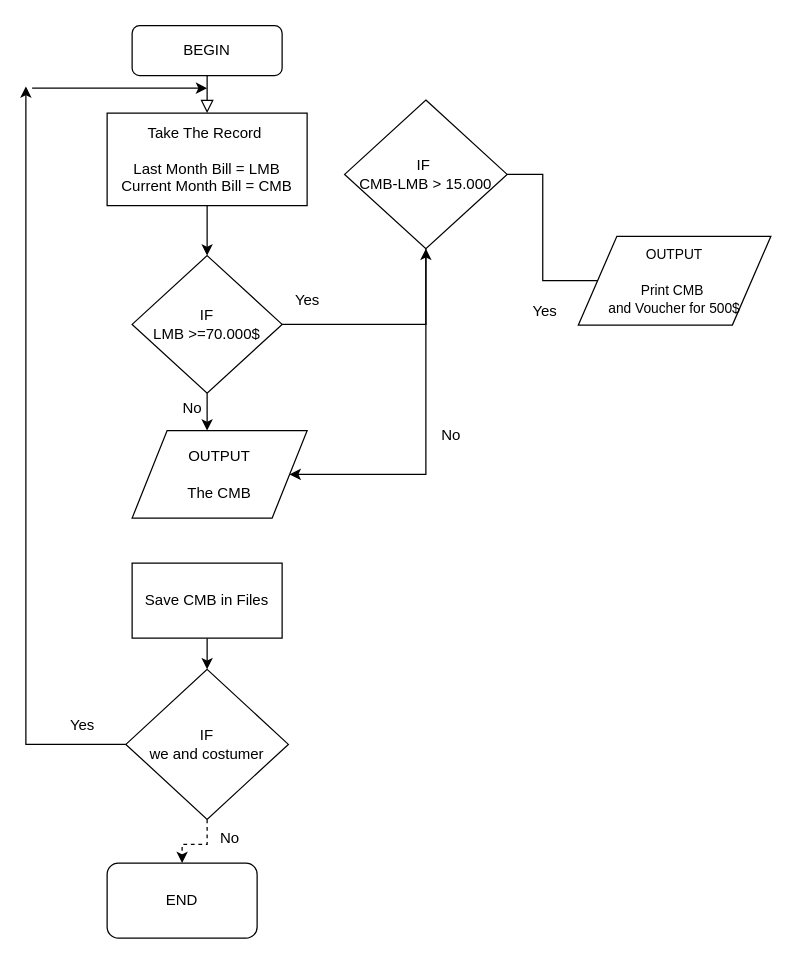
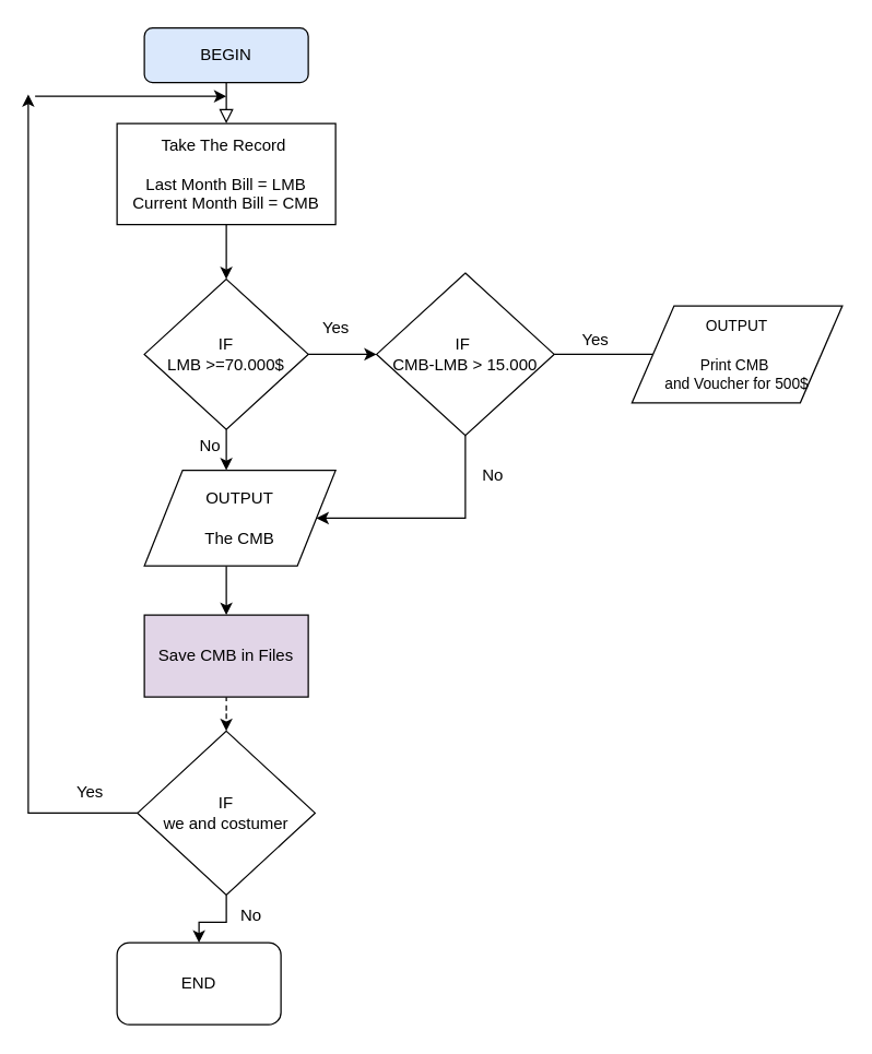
  <mxCell id="0" />
  <mxCell id="1" parent="0" />
  <mxCell id="2" value="" style="rounded=0;html=1;jettySize=auto;orthogonalLoop=1;fontSize=11;endArrow=block;endFill=0;endSize=8;strokeWidth=1;shadow=0;labelBackgroundColor=none;edgeStyle=orthogonalEdgeStyle;entryX=0.5;entryY=0;entryDx=0;entryDy=0;" parent="1" source="3" target="14" edge="1"><mxGeometry relative="1" as="geometry"><mxPoint x="165" y="120" as="targetPoint" /><Array as="points" /></mxGeometry></mxCell>
- <mxCell id="3" value="BEGIN" style="rounded=1;whiteSpace=wrap;html=1;fontSize=12;glass=0;strokeWidth=1;shadow=0;" parent="1" vertex="1"><mxGeometry x="105" y="20" width="120" height="40" as="geometry" /></mxCell>
+ <mxCell id="3" value="BEGIN" style="rounded=1;whiteSpace=wrap;html=1;fontSize=12;glass=0;strokeWidth=1;shadow=0;fillColor=#dae8fc;" parent="1" vertex="1"><mxGeometry x="105" y="20" width="120" height="40" as="geometry" /></mxCell>
  <mxCell id="4" style="edgeStyle=orthogonalEdgeStyle;rounded=0;orthogonalLoop=1;jettySize=auto;html=1;" parent="1" target="7" edge="1"><mxGeometry relative="1" as="geometry"><mxPoint x="165" y="164" as="sourcePoint" /><Array as="points"><mxPoint x="165" y="174" /><mxPoint x="165" y="174" /></Array></mxGeometry></mxCell>
  <mxCell id="5" value="" style="edgeStyle=orthogonalEdgeStyle;rounded=0;orthogonalLoop=1;jettySize=auto;html=1;" parent="1" source="7" edge="1"><mxGeometry relative="1" as="geometry"><mxPoint x="165" y="344" as="targetPoint" /><Array as="points"><mxPoint x="165" y="334" /><mxPoint x="165" y="334" /></Array></mxGeometry></mxCell>
  <mxCell id="6" value="" style="edgeStyle=orthogonalEdgeStyle;rounded=0;orthogonalLoop=1;jettySize=auto;html=1;" edge="1" parent="1" source="7" target="10"><mxGeometry relative="1" as="geometry" /></mxCell>
  <mxCell id="7" value="IF &lt;br&gt;LMB &amp;gt;=70.000$" style="rhombus;whiteSpace=wrap;html=1;" parent="1" vertex="1"><mxGeometry x="105" y="204" width="120" height="110" as="geometry" /></mxCell>
  <mxCell id="8" value="" style="edgeStyle=orthogonalEdgeStyle;rounded=0;orthogonalLoop=1;jettySize=auto;html=1;entryX=1;entryY=0.5;entryDx=0;entryDy=0;exitX=0.5;exitY=1;exitDx=0;exitDy=0;" parent="1" source="10" target="12" edge="1"><mxGeometry relative="1" as="geometry"><mxPoint x="327" y="384" as="targetPoint" /><Array as="points"><mxPoint x="340" y="379" /></Array></mxGeometry></mxCell>
  <mxCell id="9" value="" style="edgeStyle=orthogonalEdgeStyle;rounded=0;orthogonalLoop=1;jettySize=auto;html=1;endArrow=none;" edge="1" parent="1" source="10" target="20"><mxGeometry relative="1" as="geometry" /></mxCell>
- <mxCell id="10" value="IF&amp;nbsp;&lt;br&gt;CMB-LMB &amp;gt; 15.000" style="rhombus;whiteSpace=wrap;html=1;" parent="1" vertex="1"><mxGeometry x="275" y="79.5" width="130" height="119" as="geometry" /></mxCell>
+ <mxCell id="10" value="IF&amp;nbsp;&lt;br&gt;CMB-LMB &amp;gt; 15.000" style="rhombus;whiteSpace=wrap;html=1;" parent="1" vertex="1"><mxGeometry x="275" y="199.5" width="130" height="119" as="geometry" /></mxCell>
+ <mxCell id="11" value="" style="edgeStyle=orthogonalEdgeStyle;rounded=0;orthogonalLoop=1;jettySize=auto;html=1;" parent="1" source="12" target="22" edge="1"><mxGeometry relative="1" as="geometry"><Array as="points"><mxPoint x="165" y="430" /><mxPoint x="165" y="430" /></Array></mxGeometry></mxCell>
  <mxCell id="12" value="OUTPUT&lt;br&gt;&lt;br&gt;The CMB" style="shape=parallelogram;perimeter=parallelogramPerimeter;whiteSpace=wrap;html=1;" parent="1" vertex="1"><mxGeometry x="105" y="344" width="140" height="70" as="geometry" /></mxCell>
  <mxCell id="13" value="END" style="rounded=1;whiteSpace=wrap;html=1;" parent="1" vertex="1"><mxGeometry x="85" y="690" width="120" height="60" as="geometry" /></mxCell>
  <mxCell id="14" value="Take The Record&amp;nbsp;&lt;br&gt;&lt;br&gt;Last Month Bill = LMB&lt;br&gt;Current Month Bill = CMB" style="rounded=0;whiteSpace=wrap;html=1;" parent="1" vertex="1"><mxGeometry x="85" y="90" width="160" height="74" as="geometry" /></mxCell>
  <mxCell id="15" style="edgeStyle=orthogonalEdgeStyle;rounded=0;orthogonalLoop=1;jettySize=auto;html=1;exitX=0.5;exitY=1;exitDx=0;exitDy=0;" parent="1" source="10" target="10" edge="1"><mxGeometry relative="1" as="geometry" /></mxCell>
  <mxCell id="16" value="Yes" style="text;html=1;align=center;verticalAlign=middle;resizable=0;points=[];autosize=1;" parent="1" vertex="1"><mxGeometry x="225" y="230" width="40" height="20" as="geometry" /></mxCell>
  <mxCell id="17" value="Yes" style="text;html=1;align=center;verticalAlign=middle;resizable=0;points=[];autosize=1;" parent="1" vertex="1"><mxGeometry x="415" y="239" width="40" height="20" as="geometry" /></mxCell>
  <mxCell id="18" value="No" style="text;html=1;align=center;verticalAlign=middle;resizable=0;points=[];autosize=1;" parent="1" vertex="1"><mxGeometry x="345" y="338" width="30" height="20" as="geometry" /></mxCell>
  <mxCell id="19" value="No" style="text;html=1;align=center;verticalAlign=middle;resizable=0;points=[];autosize=1;" parent="1" vertex="1"><mxGeometry x="138" y="316" width="30" height="20" as="geometry" /></mxCell>
- <mxCell id="20" value="&lt;font style=&quot;font-size: 11px&quot;&gt;&lt;span style=&quot;text-align: left&quot;&gt;OUTPUT&lt;br&gt;&lt;br&gt;Print CMB&amp;nbsp;&lt;/span&gt;&lt;br style=&quot;text-align: left&quot;&gt;&lt;span style=&quot;text-align: left&quot;&gt;and Voucher for 500$&lt;/span&gt;&lt;/font&gt;" style="shape=parallelogram;perimeter=parallelogramPerimeter;whiteSpace=wrap;html=1;" parent="1" vertex="1"><mxGeometry x="462" y="188.5" width="154" height="71" as="geometry" /></mxCell>
- <mxCell id="21" value="" style="edgeStyle=orthogonalEdgeStyle;rounded=0;orthogonalLoop=1;jettySize=auto;html=1;" parent="1" source="22" target="25" edge="1"><mxGeometry relative="1" as="geometry" /></mxCell>
- <mxCell id="22" value="Save CMB in Files" style="rounded=0;whiteSpace=wrap;html=1;" parent="1" vertex="1"><mxGeometry x="105" y="450" width="120" height="60" as="geometry" /></mxCell>
- <mxCell id="23" value="" style="edgeStyle=orthogonalEdgeStyle;rounded=0;orthogonalLoop=1;jettySize=auto;html=1;dashed=1;" parent="1" source="25" target="13" edge="1"><mxGeometry relative="1" as="geometry" /></mxCell>
+ <mxCell id="20" value="&lt;font style=&quot;font-size: 11px&quot;&gt;&lt;span style=&quot;text-align: left&quot;&gt;OUTPUT&lt;br&gt;&lt;br&gt;Print CMB&amp;nbsp;&lt;/span&gt;&lt;br style=&quot;text-align: left&quot;&gt;&lt;span style=&quot;text-align: left&quot;&gt;and Voucher for 500$&lt;/span&gt;&lt;/font&gt;" style="shape=parallelogram;perimeter=parallelogramPerimeter;whiteSpace=wrap;html=1;" parent="1" vertex="1"><mxGeometry x="462" y="223.5" width="154" height="71" as="geometry" /></mxCell>
+ <mxCell id="21" value="" style="edgeStyle=orthogonalEdgeStyle;rounded=0;orthogonalLoop=1;jettySize=auto;html=1;dashed=1;" parent="1" source="22" target="25" edge="1"><mxGeometry relative="1" as="geometry" /></mxCell>
+ <mxCell id="22" value="Save CMB in Files" style="rounded=0;whiteSpace=wrap;html=1;fillColor=#e1d5e7;" parent="1" vertex="1"><mxGeometry x="105" y="450" width="120" height="60" as="geometry" /></mxCell>
+ <mxCell id="23" value="" style="edgeStyle=orthogonalEdgeStyle;rounded=0;orthogonalLoop=1;jettySize=auto;html=1;" parent="1" source="25" target="13" edge="1"><mxGeometry relative="1" as="geometry" /></mxCell>
  <mxCell id="24" value="" style="edgeStyle=orthogonalEdgeStyle;rounded=0;orthogonalLoop=1;jettySize=auto;html=1;" parent="1" source="25" edge="1"><mxGeometry relative="1" as="geometry"><mxPoint x="20" y="68.621" as="targetPoint" /><Array as="points"><mxPoint x="20" y="595" /></Array></mxGeometry></mxCell>
  <mxCell id="25" value="IF&lt;br&gt;&amp;nbsp;we and costumer&amp;nbsp;" style="rhombus;whiteSpace=wrap;html=1;" parent="1" vertex="1"><mxGeometry x="100" y="535" width="130" height="120" as="geometry" /></mxCell>
  <mxCell id="26" value="No" style="text;html=1;align=center;verticalAlign=middle;resizable=0;points=[];autosize=1;" parent="1" vertex="1"><mxGeometry x="168" y="660" width="30" height="20" as="geometry" /></mxCell>
  <mxCell id="27" value="" style="endArrow=classic;html=1;" parent="1" edge="1"><mxGeometry width="50" height="50" relative="1" as="geometry"><mxPoint x="25" y="70" as="sourcePoint" /><mxPoint x="165" y="70" as="targetPoint" /><Array as="points" /></mxGeometry></mxCell>
  <mxCell id="28" value="Yes" style="text;html=1;align=center;verticalAlign=middle;resizable=0;points=[];autosize=1;" parent="1" vertex="1"><mxGeometry x="45" y="570" width="40" height="20" as="geometry" /></mxCell>
